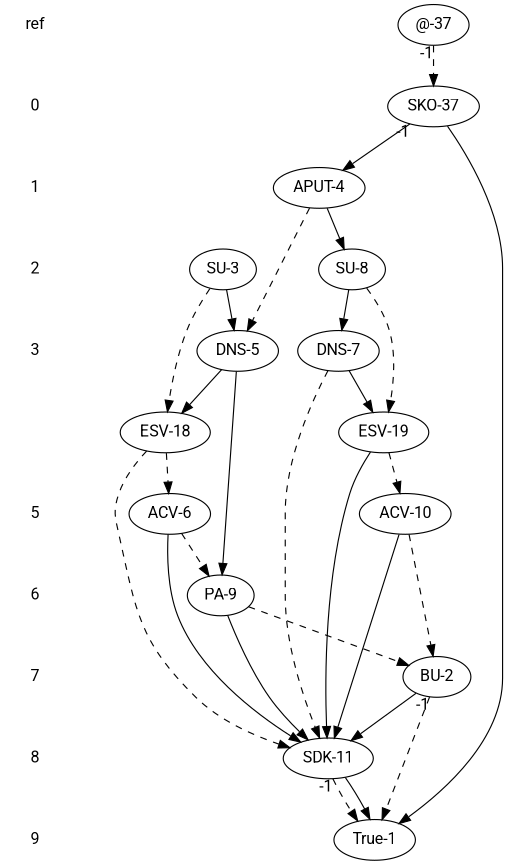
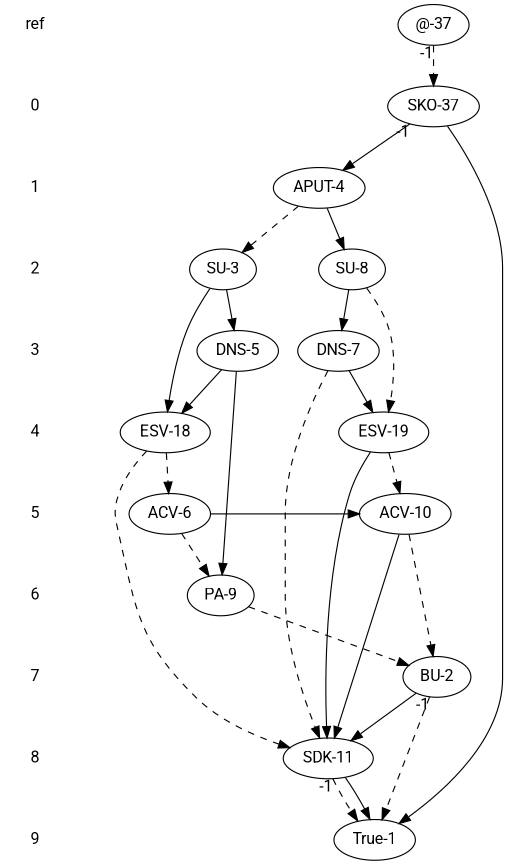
  digraph {
    fontname=Roboto
    node [fontname=Roboto]
    edge [fontname=Roboto style=solid]
    n1 [label=ref shape=none]
    n2 [label="@-37"]
    n3 [label=0 shape=none]
    n4 [label="SKO-37"]
    n5 [label=1 shape=none]
    n6 [label="APUT-4"]
    n7 [label=2 shape=none]
    n8 [label="SU-3"]
    n9 [label="SU-8"]
    n10 [label=3 shape=none]
    n11 [label="DNS-5"]
    n12 [label="DNS-7"]
+   n13 [label=4 shape=none]
    n14 [label="ESV-18"]
    n15 [label="ESV-19"]
    n16 [label=5 shape=none]
    n17 [label="ACV-6"]
    n18 [label="ACV-10"]
    n19 [label=6 shape=none]
    n20 [label="PA-9"]
    n21 [label=7 shape=none]
    n22 [label="BU-2"]
    n23 [label=8 shape=none]
    n24 [label="SDK-11"]
    n25 [label=9 shape=none]
    n26 [label="True-1"]
    subgraph sub_1 {
      rank=same
      n1
      n2
    }
    subgraph sub_2 {
      rank=same
      n3
      n4
    }
    subgraph sub_3 {
      rank=same
      n5
      n6
    }
    subgraph sub_4 {
      rank=same
      n7
      n8
      n9
    }
    subgraph sub_5 {
      rank=same
      n10
      n11
      n12
    }
    subgraph sub_6 {
      rank=same
+     n13
      n14
      n15
    }
    subgraph sub_7 {
      rank=same
      n16
      n17
      n18
    }
    subgraph sub_8 {
      rank=same
      n19
      n20
    }
    subgraph sub_9 {
      rank=same
      n21
      n22
    }
    subgraph sub_10 {
      rank=same
      n23
      n24
    }
    subgraph sub_11 {
      rank=same
      n25
      n26
    }
    n1 -> n3 [style=invis]
    n2 -> n4 [style=dashed taillabel=-1]
    n3 -> n5 [style=invis]
    n4 -> n6 [taillabel=-1]
    n4 -> n26
    n5 -> n7 [style=invis]
-   n6 -> n11 [style=dashed]
+   n6 -> n8 [style=dashed]
    n6 -> n9
    n7 -> n10 [style=invis]
    n8 -> n11
-   n8 -> n14 [style=dashed]
+   n8 -> n14
    n9 -> n12
    n9 -> n15 [style=dashed]
+   n10 -> n13 [style=invis]
    n11 -> n14
    n11 -> n20
    n12 -> n15
    n12 -> n24 [style=dashed]
+   n13 -> n16 [style=invis]
    n14 -> n17 [style=dashed]
    n14 -> n24 [style=dashed]
    n15 -> n18 [style=dashed]
    n15 -> n24
    n16 -> n19 [style=invis]
    n17 -> n20 [style=dashed]
-   n17 -> n24
+   n17 -> n18
    n18 -> n22 [style=dashed]
    n18 -> n24
    n19 -> n21 [style=invis]
    n20 -> n22 [style=dashed]
-   n20 -> n24
    n21 -> n23 [style=invis]
    n22 -> n24
    n22 -> n26 [style=dashed taillabel=-1]
    n23 -> n25 [style=invis]
    n24 -> n26 [style=dashed taillabel=-1]
    n24 -> n26
  }
